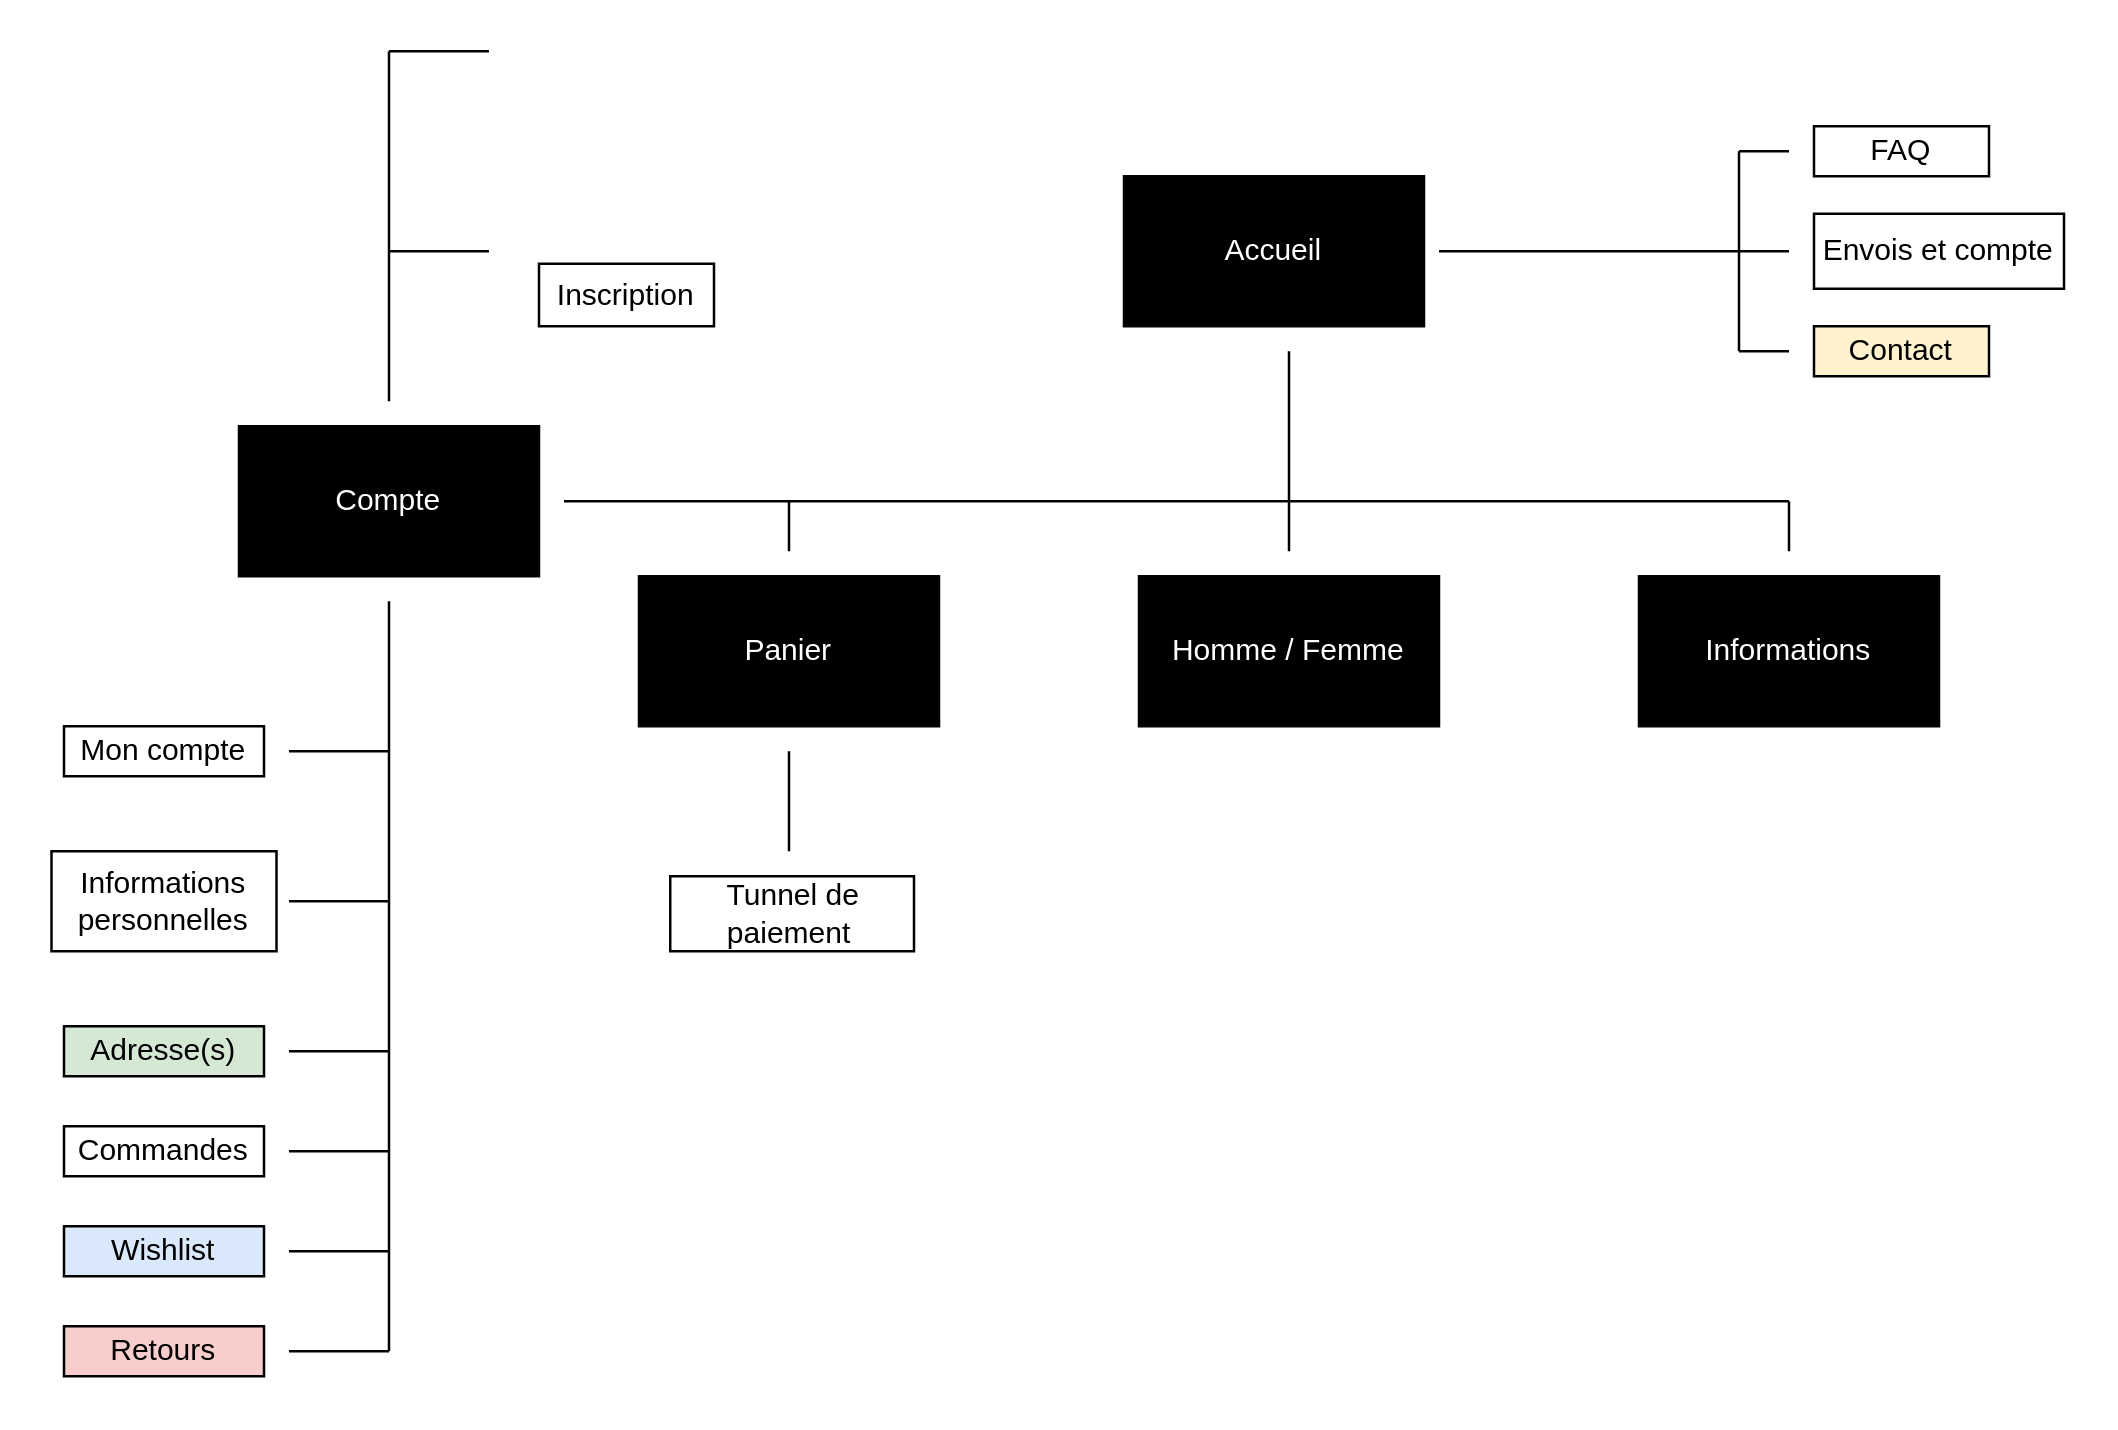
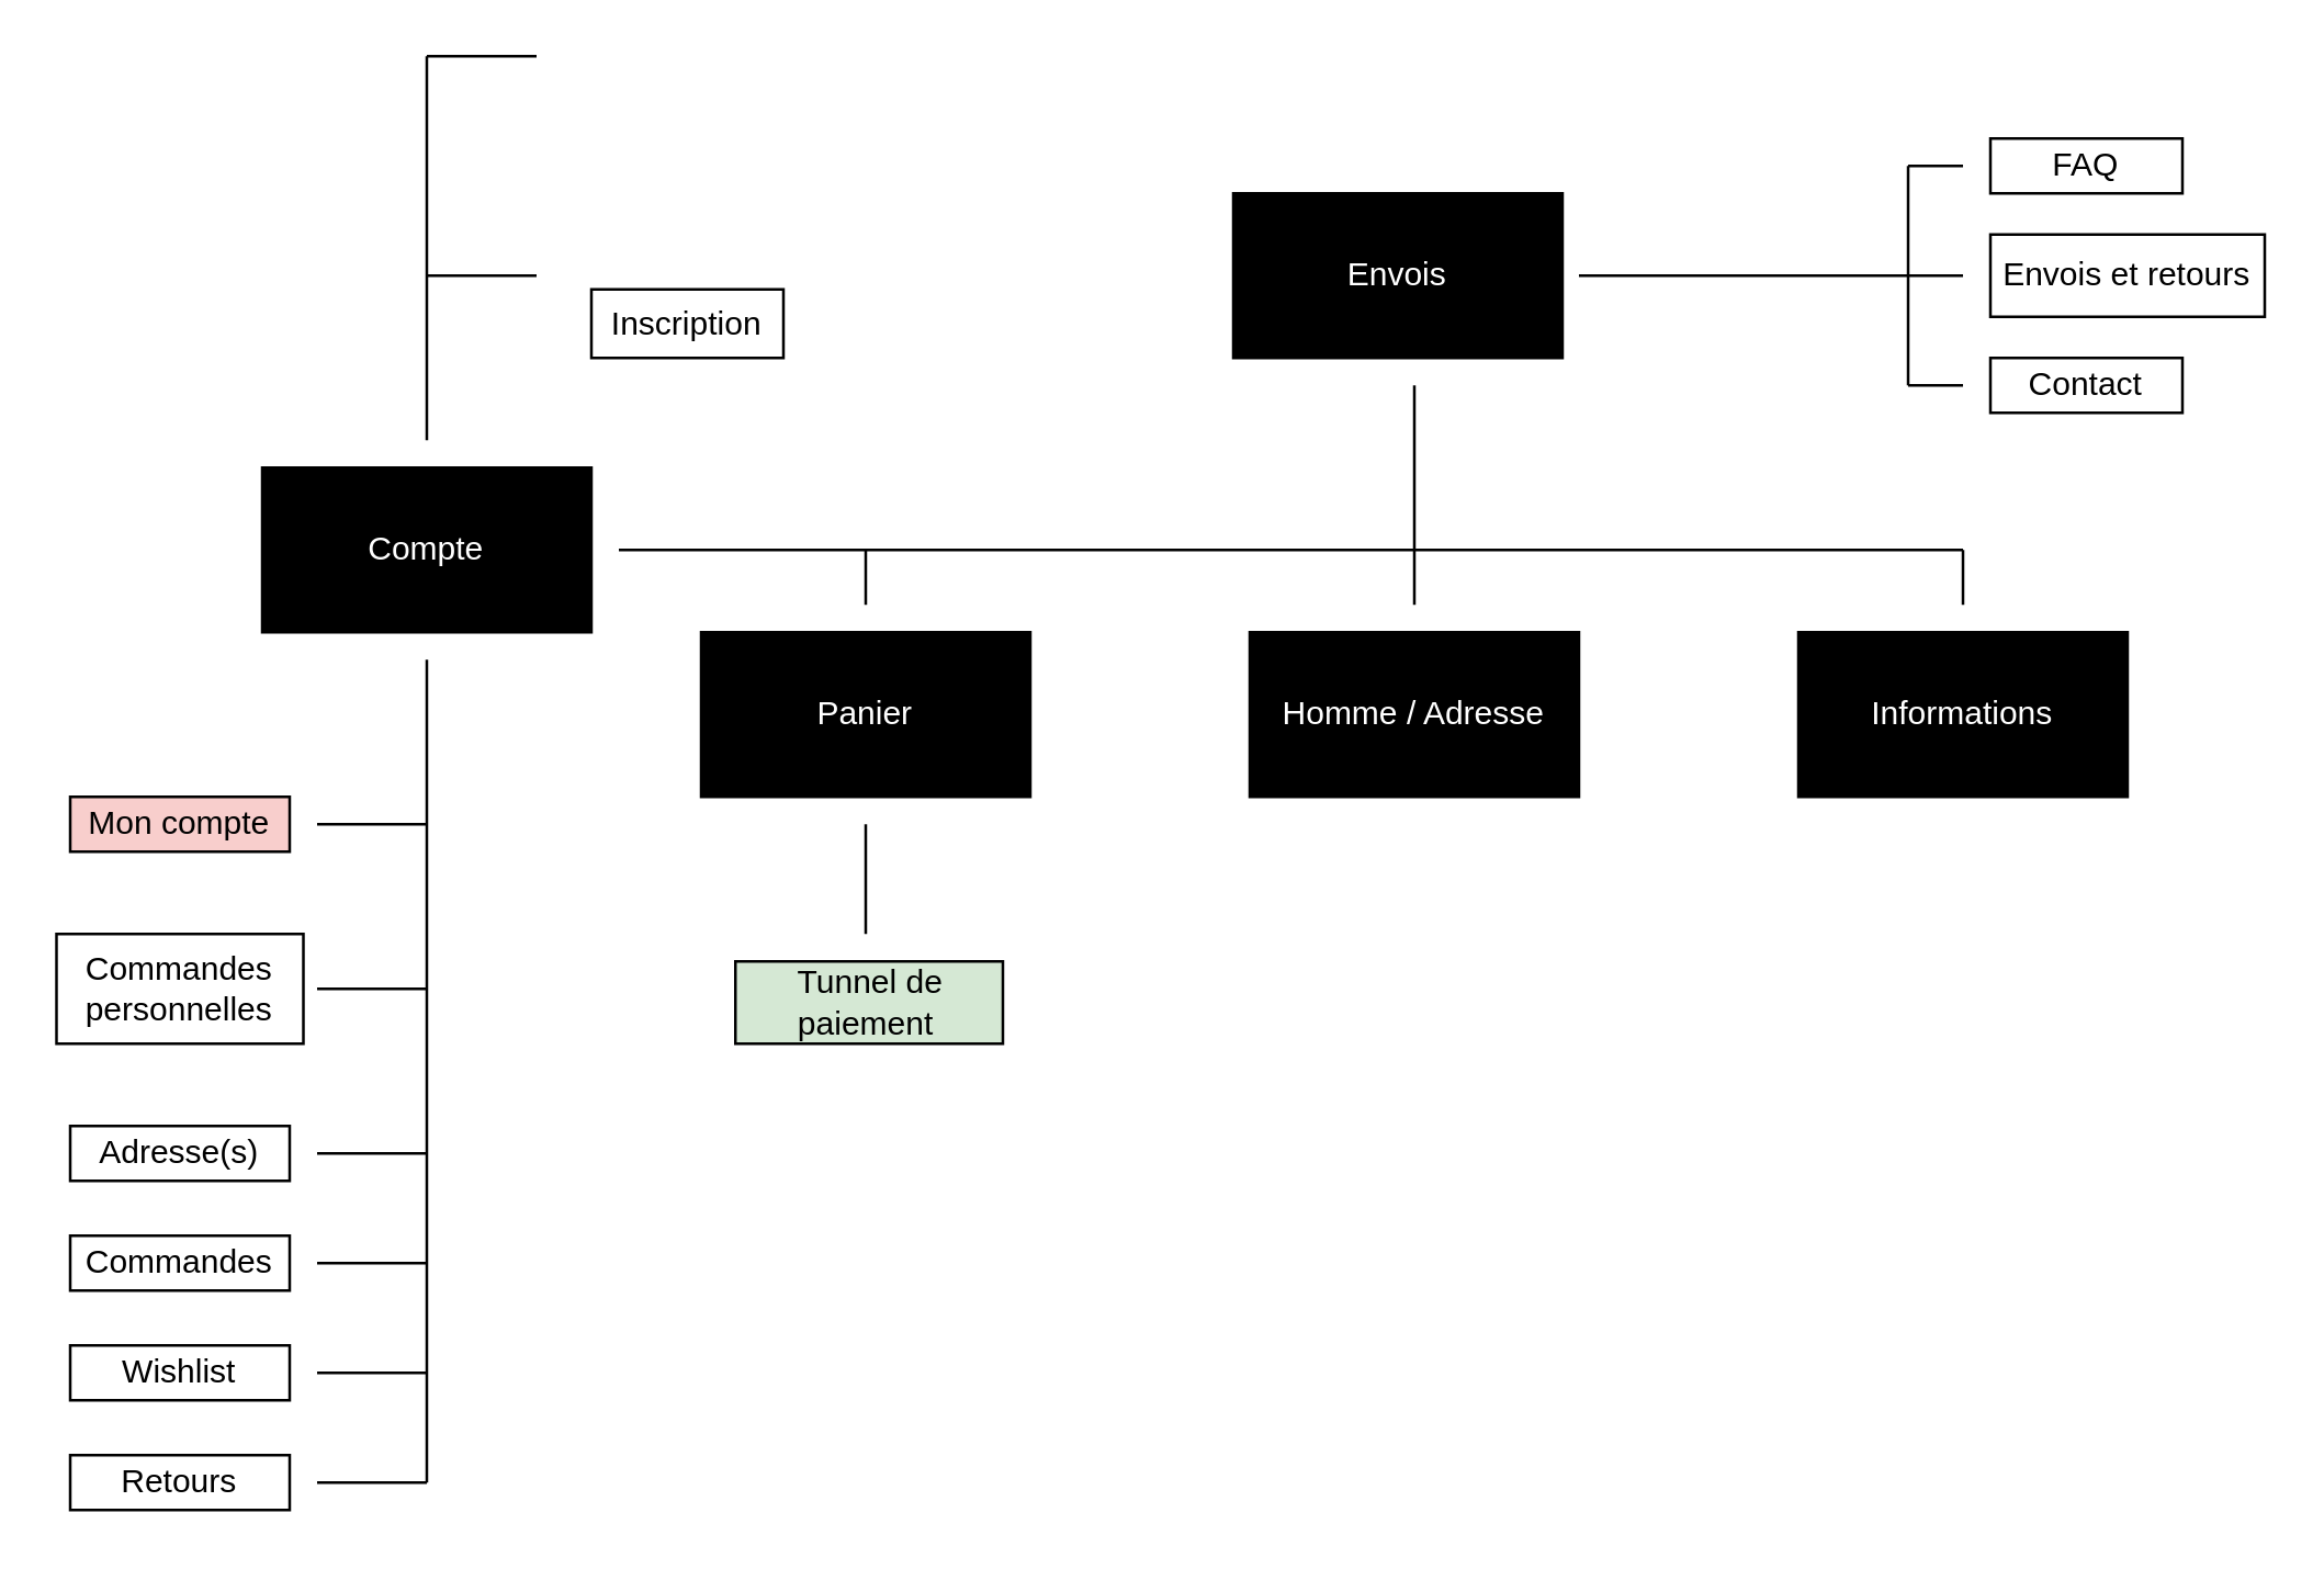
  <mxCell id="0" />
  <mxCell id="1" parent="0" />
- <mxCell id="2" value="Accueil" style="rounded=0;whiteSpace=wrap;html=1;fillColor=#000000;fontColor=#FFFFFF;" vertex="1" parent="1"><mxGeometry x="449" y="70" width="120" height="60" as="geometry" /></mxCell>
+ <mxCell id="2" value="Envois" style="rounded=0;whiteSpace=wrap;html=1;fillColor=#000000;fontColor=#FFFFFF;" vertex="1" parent="1"><mxGeometry x="449" y="70" width="120" height="60" as="geometry" /></mxCell>
  <mxCell id="3" value="" style="endArrow=none;html=1;" edge="1" parent="1"><mxGeometry width="50" height="50" relative="1" as="geometry"><mxPoint x="695" y="100" as="sourcePoint" /><mxPoint x="575" y="100" as="targetPoint" /></mxGeometry></mxCell>
  <mxCell id="4" value="" style="endArrow=none;html=1;" edge="1" parent="1"><mxGeometry width="50" height="50" relative="1" as="geometry"><mxPoint x="695" y="60" as="sourcePoint" /><mxPoint x="695" y="140" as="targetPoint" /></mxGeometry></mxCell>
  <mxCell id="5" value="" style="endArrow=none;html=1;" edge="1" parent="1"><mxGeometry width="50" height="50" relative="1" as="geometry"><mxPoint x="715" y="60" as="sourcePoint" /><mxPoint x="695" y="60" as="targetPoint" /></mxGeometry></mxCell>
  <mxCell id="6" value="" style="endArrow=none;html=1;" edge="1" parent="1"><mxGeometry width="50" height="50" relative="1" as="geometry"><mxPoint x="715" y="100" as="sourcePoint" /><mxPoint x="695" y="100" as="targetPoint" /></mxGeometry></mxCell>
  <mxCell id="7" value="" style="endArrow=none;html=1;" edge="1" parent="1"><mxGeometry width="50" height="50" relative="1" as="geometry"><mxPoint x="715" y="140" as="sourcePoint" /><mxPoint x="695" y="140" as="targetPoint" /></mxGeometry></mxCell>
  <mxCell id="8" value="" style="endArrow=none;html=1;" edge="1" parent="1"><mxGeometry width="50" height="50" relative="1" as="geometry"><mxPoint x="515" y="220" as="sourcePoint" /><mxPoint x="515" y="140" as="targetPoint" /></mxGeometry></mxCell>
- <mxCell id="9" value="Homme / Femme" style="rounded=0;whiteSpace=wrap;html=1;fillColor=#000000;fontColor=#FFFFFF;" vertex="1" parent="1"><mxGeometry x="455" y="230" width="120" height="60" as="geometry" /></mxCell>
+ <mxCell id="9" value="Homme / Adresse" style="rounded=0;whiteSpace=wrap;html=1;fillColor=#000000;fontColor=#FFFFFF;" vertex="1" parent="1"><mxGeometry x="455" y="230" width="120" height="60" as="geometry" /></mxCell>
  <mxCell id="10" value="" style="endArrow=none;html=1;" edge="1" parent="1"><mxGeometry width="50" height="50" relative="1" as="geometry"><mxPoint x="225" y="200" as="sourcePoint" /><mxPoint x="715" y="200" as="targetPoint" /></mxGeometry></mxCell>
  <mxCell id="11" value="" style="endArrow=none;html=1;" edge="1" parent="1"><mxGeometry width="50" height="50" relative="1" as="geometry"><mxPoint x="315" y="220" as="sourcePoint" /><mxPoint x="315" y="200" as="targetPoint" /></mxGeometry></mxCell>
  <mxCell id="12" value="Panier" style="rounded=0;whiteSpace=wrap;html=1;fontColor=#FFFFFF;fillColor=#000000;" vertex="1" parent="1"><mxGeometry x="255" y="230" width="120" height="60" as="geometry" /></mxCell>
  <mxCell id="13" value="" style="endArrow=none;html=1;" edge="1" parent="1"><mxGeometry width="50" height="50" relative="1" as="geometry"><mxPoint x="715" y="200" as="sourcePoint" /><mxPoint x="715" y="220" as="targetPoint" /></mxGeometry></mxCell>
  <mxCell id="14" value="Informations" style="rounded=0;whiteSpace=wrap;html=1;fontColor=#FFFFFF;fillColor=#000000;" vertex="1" parent="1"><mxGeometry x="655" y="230" width="120" height="60" as="geometry" /></mxCell>
  <mxCell id="15" value="Compte" style="rounded=0;whiteSpace=wrap;html=1;fontColor=#FFFFFF;fillColor=#000000;" vertex="1" parent="1"><mxGeometry x="95" y="170" width="120" height="60" as="geometry" /></mxCell>
  <mxCell id="16" value="" style="endArrow=none;html=1;" edge="1" parent="1"><mxGeometry width="50" height="50" relative="1" as="geometry"><mxPoint x="315" y="340" as="sourcePoint" /><mxPoint x="315" y="300" as="targetPoint" /></mxGeometry></mxCell>
  <mxCell id="17" value="" style="endArrow=none;html=1;" edge="1" parent="1"><mxGeometry width="50" height="50" relative="1" as="geometry"><mxPoint x="155" y="160" as="sourcePoint" /><mxPoint x="155" as="targetPoint" y="20" /></mxGeometry></mxCell>
  <mxCell id="18" value="" style="endArrow=none;html=1;" edge="1" parent="1"><mxGeometry width="50" height="50" relative="1" as="geometry"><mxPoint x="155" y="100" as="sourcePoint" /><mxPoint x="195" y="100" as="targetPoint" /></mxGeometry></mxCell>
  <mxCell id="19" value="" style="endArrow=none;html=1;" edge="1" parent="1"><mxGeometry width="50" height="50" relative="1" as="geometry"><mxPoint x="155" y="540" as="sourcePoint" /><mxPoint x="155" y="240" as="targetPoint" /></mxGeometry></mxCell>
  <mxCell id="20" value="" style="endArrow=none;html=1;" edge="1" parent="1"><mxGeometry width="50" height="50" relative="1" as="geometry"><mxPoint y="300" as="sourcePoint" x="115" /><mxPoint x="155" y="300" as="targetPoint" /></mxGeometry></mxCell>
  <mxCell id="21" value="Inscription" style="whiteSpace=wrap;html=1;strokeColor=#000000;fillColor=#FFFFFF;" vertex="1" parent="1"><mxGeometry x="215" y="105" width="70" height="25" as="geometry" /></mxCell>
  <mxCell id="22" value="" style="endArrow=none;html=1;" edge="1" parent="1"><mxGeometry width="50" height="50" relative="1" as="geometry"><mxPoint x="155" as="sourcePoint" y="20" /><mxPoint x="195" as="targetPoint" y="20" /></mxGeometry></mxCell>
  <mxCell id="23" value="FAQ" style="whiteSpace=wrap;html=1;strokeColor=#000000;fillColor=#FFFFFF;" vertex="1" parent="1"><mxGeometry x="725" y="50" width="70" height="20" as="geometry" /></mxCell>
- <mxCell id="24" value="Envois et compte" style="whiteSpace=wrap;html=1;strokeColor=#000000;fillColor=#FFFFFF;" vertex="1" parent="1"><mxGeometry x="725" y="85" width="100" height="30" as="geometry" /></mxCell>
- <mxCell id="25" value="Contact" style="whiteSpace=wrap;html=1;strokeColor=#000000;fillColor=#fff2cc;" vertex="1" parent="1"><mxGeometry x="725" y="130" width="70" height="20" as="geometry" /></mxCell>
- <mxCell id="26" value="Tunnel de paiement&amp;nbsp;" style="whiteSpace=wrap;html=1;strokeColor=#000000;fillColor=#FFFFFF;" vertex="1" parent="1"><mxGeometry x="267.5" y="350" width="97.5" height="30" as="geometry" /></mxCell>
- <mxCell id="27" value="Mon compte" style="whiteSpace=wrap;html=1;strokeColor=#000000;fillColor=#FFFFFF;" vertex="1" parent="1"><mxGeometry x="25" y="290" width="80" height="20" as="geometry" /></mxCell>
- <mxCell id="28" value="Informations personnelles" style="whiteSpace=wrap;html=1;strokeColor=#000000;fillColor=#FFFFFF;" vertex="1" parent="1"><mxGeometry x="20" y="340" width="90" height="40" as="geometry" /></mxCell>
+ <mxCell id="24" value="Envois et retours" style="whiteSpace=wrap;html=1;strokeColor=#000000;fillColor=#FFFFFF;" vertex="1" parent="1"><mxGeometry x="725" y="85" width="100" height="30" as="geometry" /></mxCell>
+ <mxCell id="25" value="Contact" style="whiteSpace=wrap;html=1;strokeColor=#000000;fillColor=#FFFFFF;" vertex="1" parent="1"><mxGeometry x="725" y="130" width="70" height="20" as="geometry" /></mxCell>
+ <mxCell id="26" value="Tunnel de paiement&amp;nbsp;" style="whiteSpace=wrap;html=1;strokeColor=#000000;fillColor=#d5e8d4;" vertex="1" parent="1"><mxGeometry x="267.5" y="350" width="97.5" height="30" as="geometry" /></mxCell>
+ <mxCell id="27" value="Mon compte" style="whiteSpace=wrap;html=1;strokeColor=#000000;fillColor=#f8cecc;" vertex="1" parent="1"><mxGeometry x="25" y="290" width="80" height="20" as="geometry" /></mxCell>
+ <mxCell id="28" value="Commandes personnelles" style="whiteSpace=wrap;html=1;strokeColor=#000000;fillColor=#FFFFFF;" vertex="1" parent="1"><mxGeometry x="20" y="340" width="90" height="40" as="geometry" /></mxCell>
  <mxCell id="29" value="" style="endArrow=none;html=1;" edge="1" parent="1"><mxGeometry width="50" height="50" relative="1" as="geometry"><mxPoint y="360" as="sourcePoint" x="115" /><mxPoint x="155" y="360" as="targetPoint" /></mxGeometry></mxCell>
- <mxCell id="30" value="Adresse(s)" style="whiteSpace=wrap;html=1;strokeColor=#000000;fillColor=#d5e8d4;" vertex="1" parent="1"><mxGeometry x="25" y="410" width="80" height="20" as="geometry" /></mxCell>
+ <mxCell id="30" value="Adresse(s)" style="whiteSpace=wrap;html=1;strokeColor=#000000;fillColor=#FFFFFF;" vertex="1" parent="1"><mxGeometry x="25" y="410" width="80" height="20" as="geometry" /></mxCell>
  <mxCell id="31" value="" style="endArrow=none;html=1;" edge="1" parent="1"><mxGeometry width="50" height="50" relative="1" as="geometry"><mxPoint y="420" as="sourcePoint" x="115" /><mxPoint x="155" y="420" as="targetPoint" /></mxGeometry></mxCell>
  <mxCell id="32" value="Commandes" style="whiteSpace=wrap;html=1;strokeColor=#000000;fillColor=#FFFFFF;" vertex="1" parent="1"><mxGeometry x="25" y="450" width="80" height="20" as="geometry" /></mxCell>
  <mxCell id="33" value="" style="endArrow=none;html=1;" edge="1" parent="1"><mxGeometry width="50" height="50" relative="1" as="geometry"><mxPoint y="460" as="sourcePoint" x="115" /><mxPoint x="155" y="460" as="targetPoint" /></mxGeometry></mxCell>
- <mxCell id="34" value="Wishlist" style="whiteSpace=wrap;html=1;strokeColor=#000000;fillColor=#dae8fc;" vertex="1" parent="1"><mxGeometry x="25" y="490" width="80" height="20" as="geometry" /></mxCell>
+ <mxCell id="34" value="Wishlist" style="whiteSpace=wrap;html=1;strokeColor=#000000;fillColor=#FFFFFF;" vertex="1" parent="1"><mxGeometry x="25" y="490" width="80" height="20" as="geometry" /></mxCell>
  <mxCell id="35" value="" style="endArrow=none;html=1;" edge="1" parent="1"><mxGeometry width="50" height="50" relative="1" as="geometry"><mxPoint y="500" as="sourcePoint" x="115" /><mxPoint x="155" y="500" as="targetPoint" /></mxGeometry></mxCell>
- <mxCell id="36" value="Retours" style="whiteSpace=wrap;html=1;strokeColor=#000000;fillColor=#f8cecc;" vertex="1" parent="1"><mxGeometry x="25" y="530" width="80" height="20" as="geometry" /></mxCell>
+ <mxCell id="36" value="Retours" style="whiteSpace=wrap;html=1;strokeColor=#000000;fillColor=#FFFFFF;" vertex="1" parent="1"><mxGeometry x="25" y="530" width="80" height="20" as="geometry" /></mxCell>
  <mxCell id="37" value="" style="endArrow=none;html=1;" edge="1" parent="1"><mxGeometry width="50" height="50" relative="1" as="geometry"><mxPoint y="540" as="sourcePoint" x="115" /><mxPoint x="155" y="540" as="targetPoint" /></mxGeometry></mxCell>
